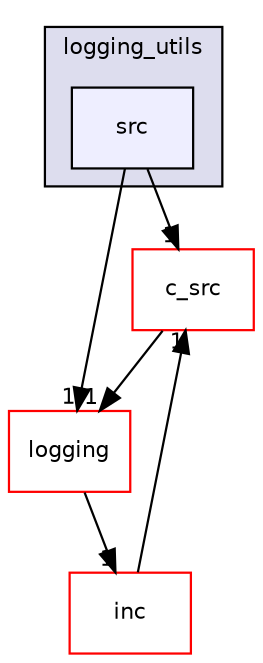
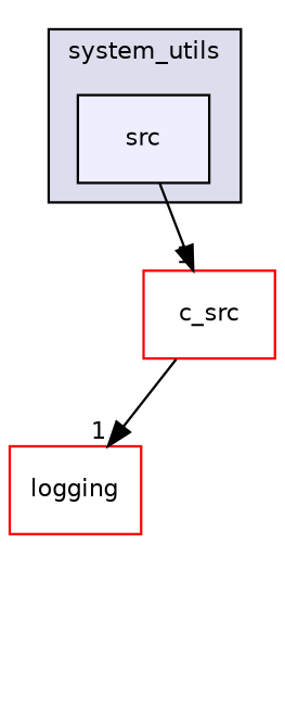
  digraph {
    compound=true
    node [fillcolor=white fontname=Helvetica fontsize=10 shape=box style=filled color=red]
    edge [headlabel=1 labeldistance=1.5 labelfontname=Helvetica labelfontsize=10]
    n1 [fillcolor="#eeeeff" label=src pencolor=black color=""]
    n2 [label=c_src]
    n3 [label=logging]
-   n4 [label=inc]
    subgraph cluster_1 {
      bgcolor="#ddddee"
      fontname=Helvetica
      fontsize=10
-     label=logging_utils
+     label=system_utils
      pencolor=black
      n1
    }
    n1 -> n2
-   n1 -> n3
    n2 -> n3
-   n3 -> n4
-   n4 -> n2
  }
